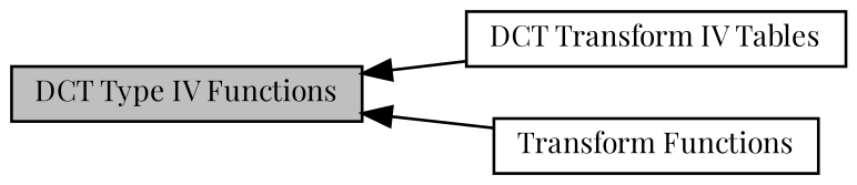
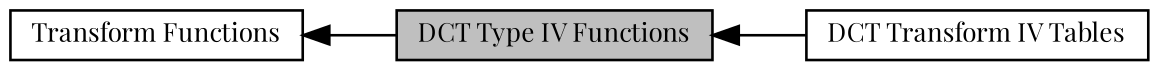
  digraph {
    fontname="Playfair Display"
    rankdir=LR
    node [color=black fillcolor=white fontname="Playfair Display" fontsize=10 shape=box style=filled]
    edge [dir=back fontname="Playfair Display" fontsize=10 labelfontname=Helvetica labelfontsize=10 shape=plaintext style=solid]
    n1 [height=0.2 label="DCT Transform IV Tables" width=0.4]
    n2 [fillcolor=grey75 fontcolor=black height=0.2 label="DCT Type IV Functions" width=0.4]
    n3 [height=0.2 label="Transform Functions" width=0.4]
    n2 -> n1
-   n2 -> n3
+   n3 -> n2
  }
